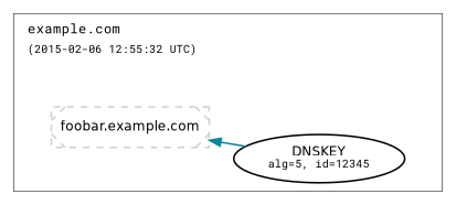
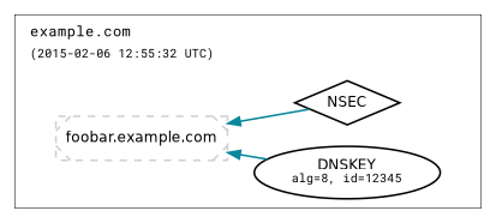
  digraph {
    compound=true
    fontname="Roboto Mono"
    rankdir=LR
    ranksep=0.3
    node [fontname="Roboto Mono" penwidth=1.5 shape=point style=invis fillcolor="#ffffff"]
    edge [fontname="Roboto Mono" penwidth=1.5 style=invis]
    "cluster_example.com_top" [fillcolor=""]
    "cluster_example.com_bottom" [fillcolor=""]
-   n3 [color="#000000" label=<<FONT POINT-SIZE="12" FACE="Helvetica">DNSKEY</FONT><BR/><FONT POINT-SIZE="10">alg=5, id=12345</FONT>> shape=ellipse style=filled]
+   n3 [color="#000000" label=<<FONT POINT-SIZE="12" FACE="Helvetica">DNSKEY</FONT><BR/><FONT POINT-SIZE="10">alg=8, id=12345</FONT>> shape=ellipse style=filled]
    n4 [color="#d0d0d0" label=<<FONT POINT-SIZE="12" FACE="Helvetica">foobar.example.com</FONT>> shape=rectangle style="rounded,filled,dashed,diagonals"]
+   n5 [color="#000000" label=<<FONT POINT-SIZE="12" FACE="Helvetica">NSEC</FONT>> shape=diamond style=filled]
    subgraph cluster_1 {
      label=<<TABLE BORDER="0"><TR><TD ALIGN="LEFT"><FONT POINT-SIZE="12">example.com</FONT></TD></TR><TR><TD ALIGN="LEFT"><FONT POINT-SIZE="10">(2015-02-06 12:55:32 UTC)</FONT></TD></TR></TABLE>>
      labeljust=l
      penwidth=0.5
      "cluster_example.com_top"
      "cluster_example.com_bottom"
      n3
      n4
+     n5
    }
    "cluster_example.com_bottom" -> n4
    n3 -> "cluster_example.com_top"
    n4 -> n3 [color="#0a879a" dir=back style=solid]
+   n4 -> n5 [color="#0a879a" dir=back style=solid]
  }
